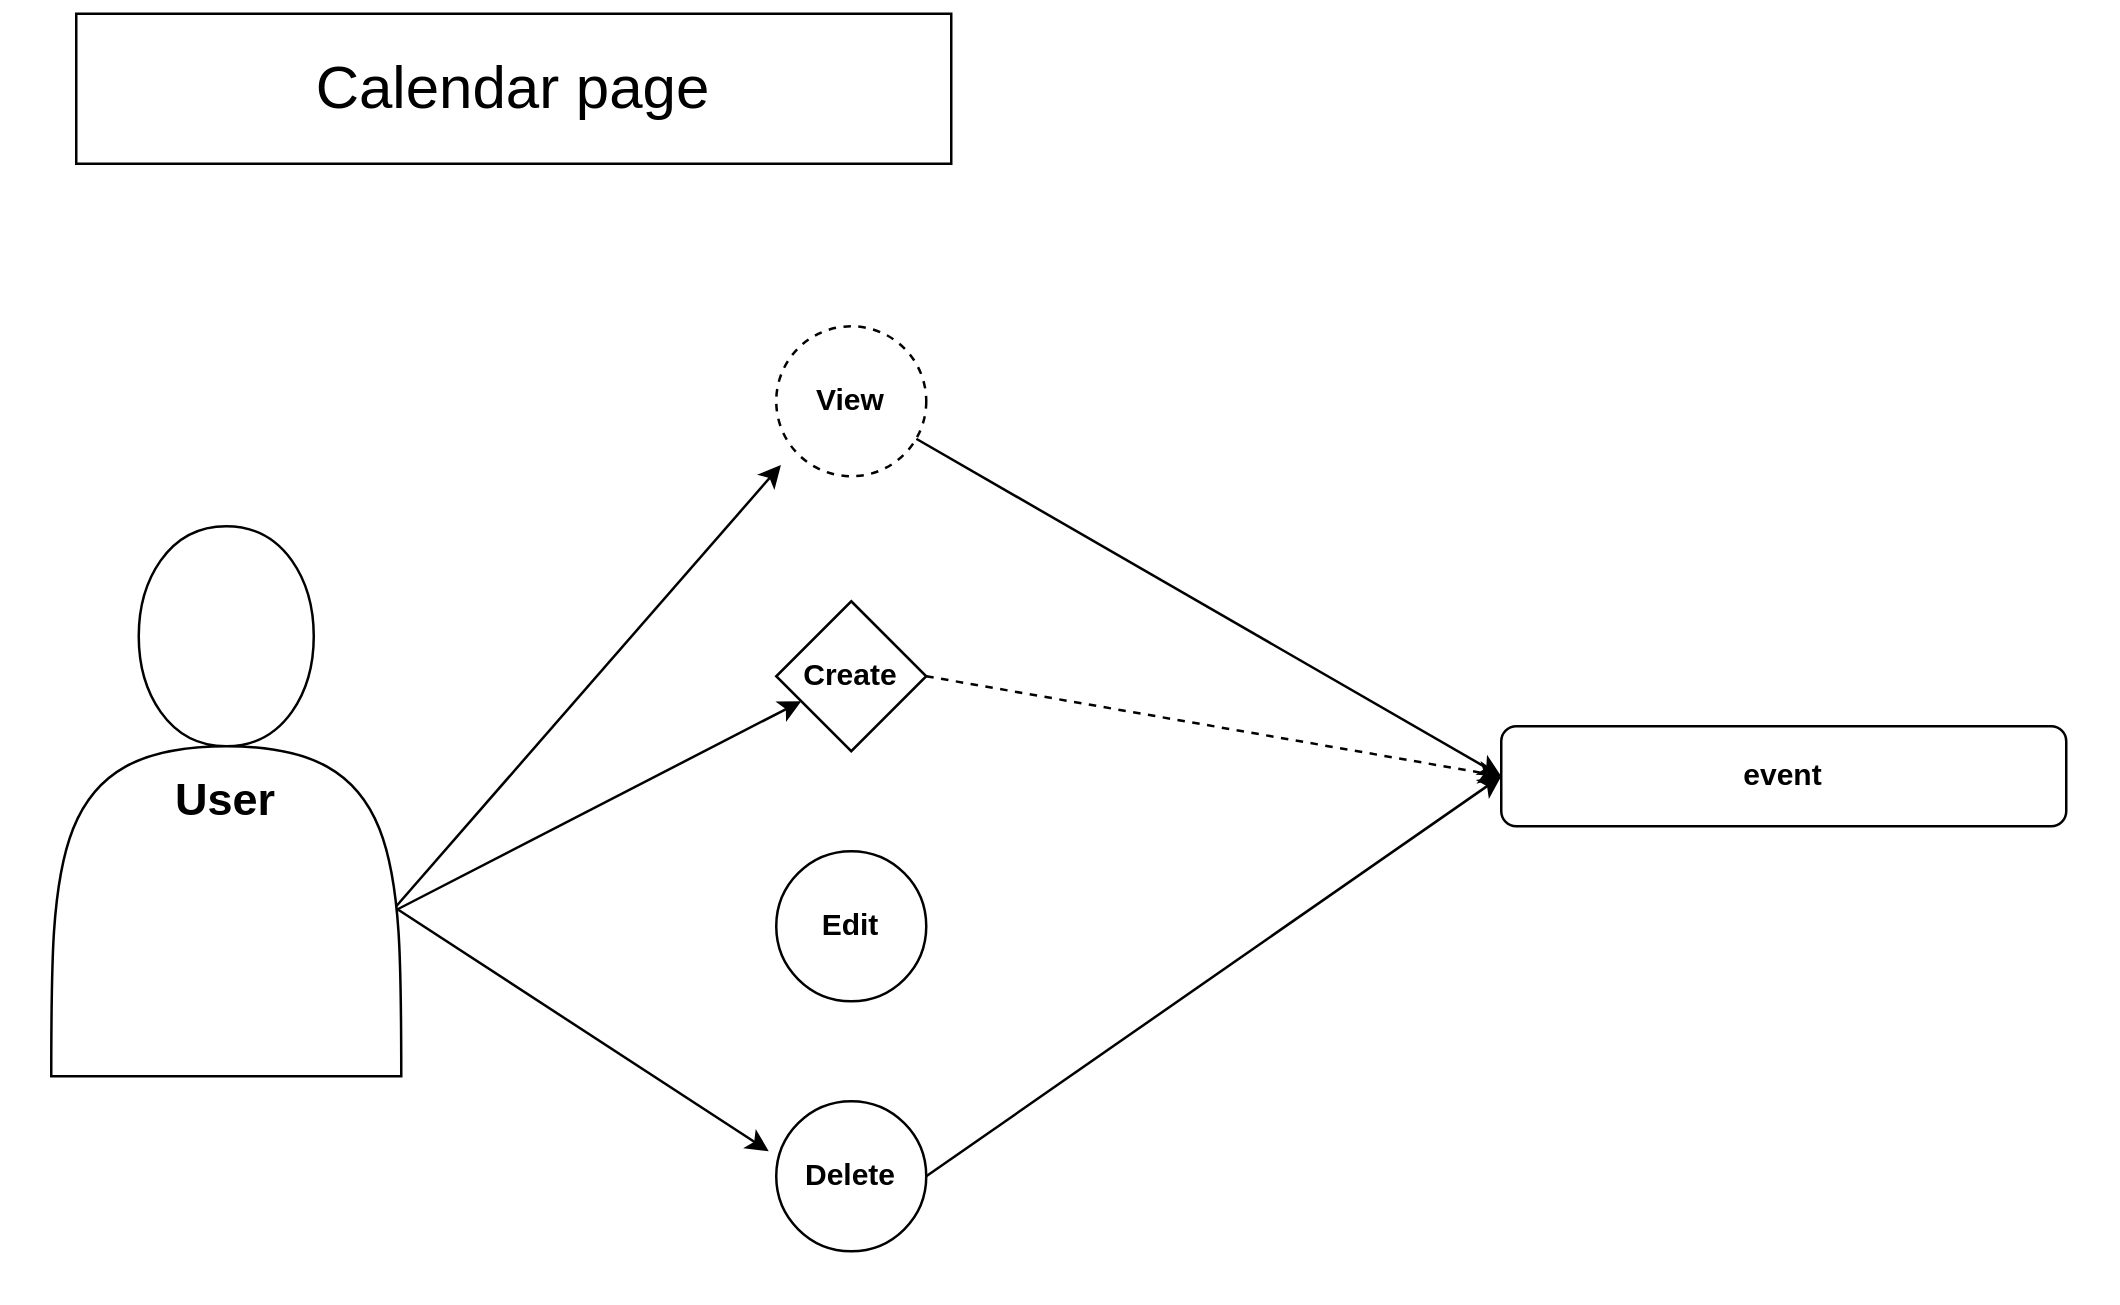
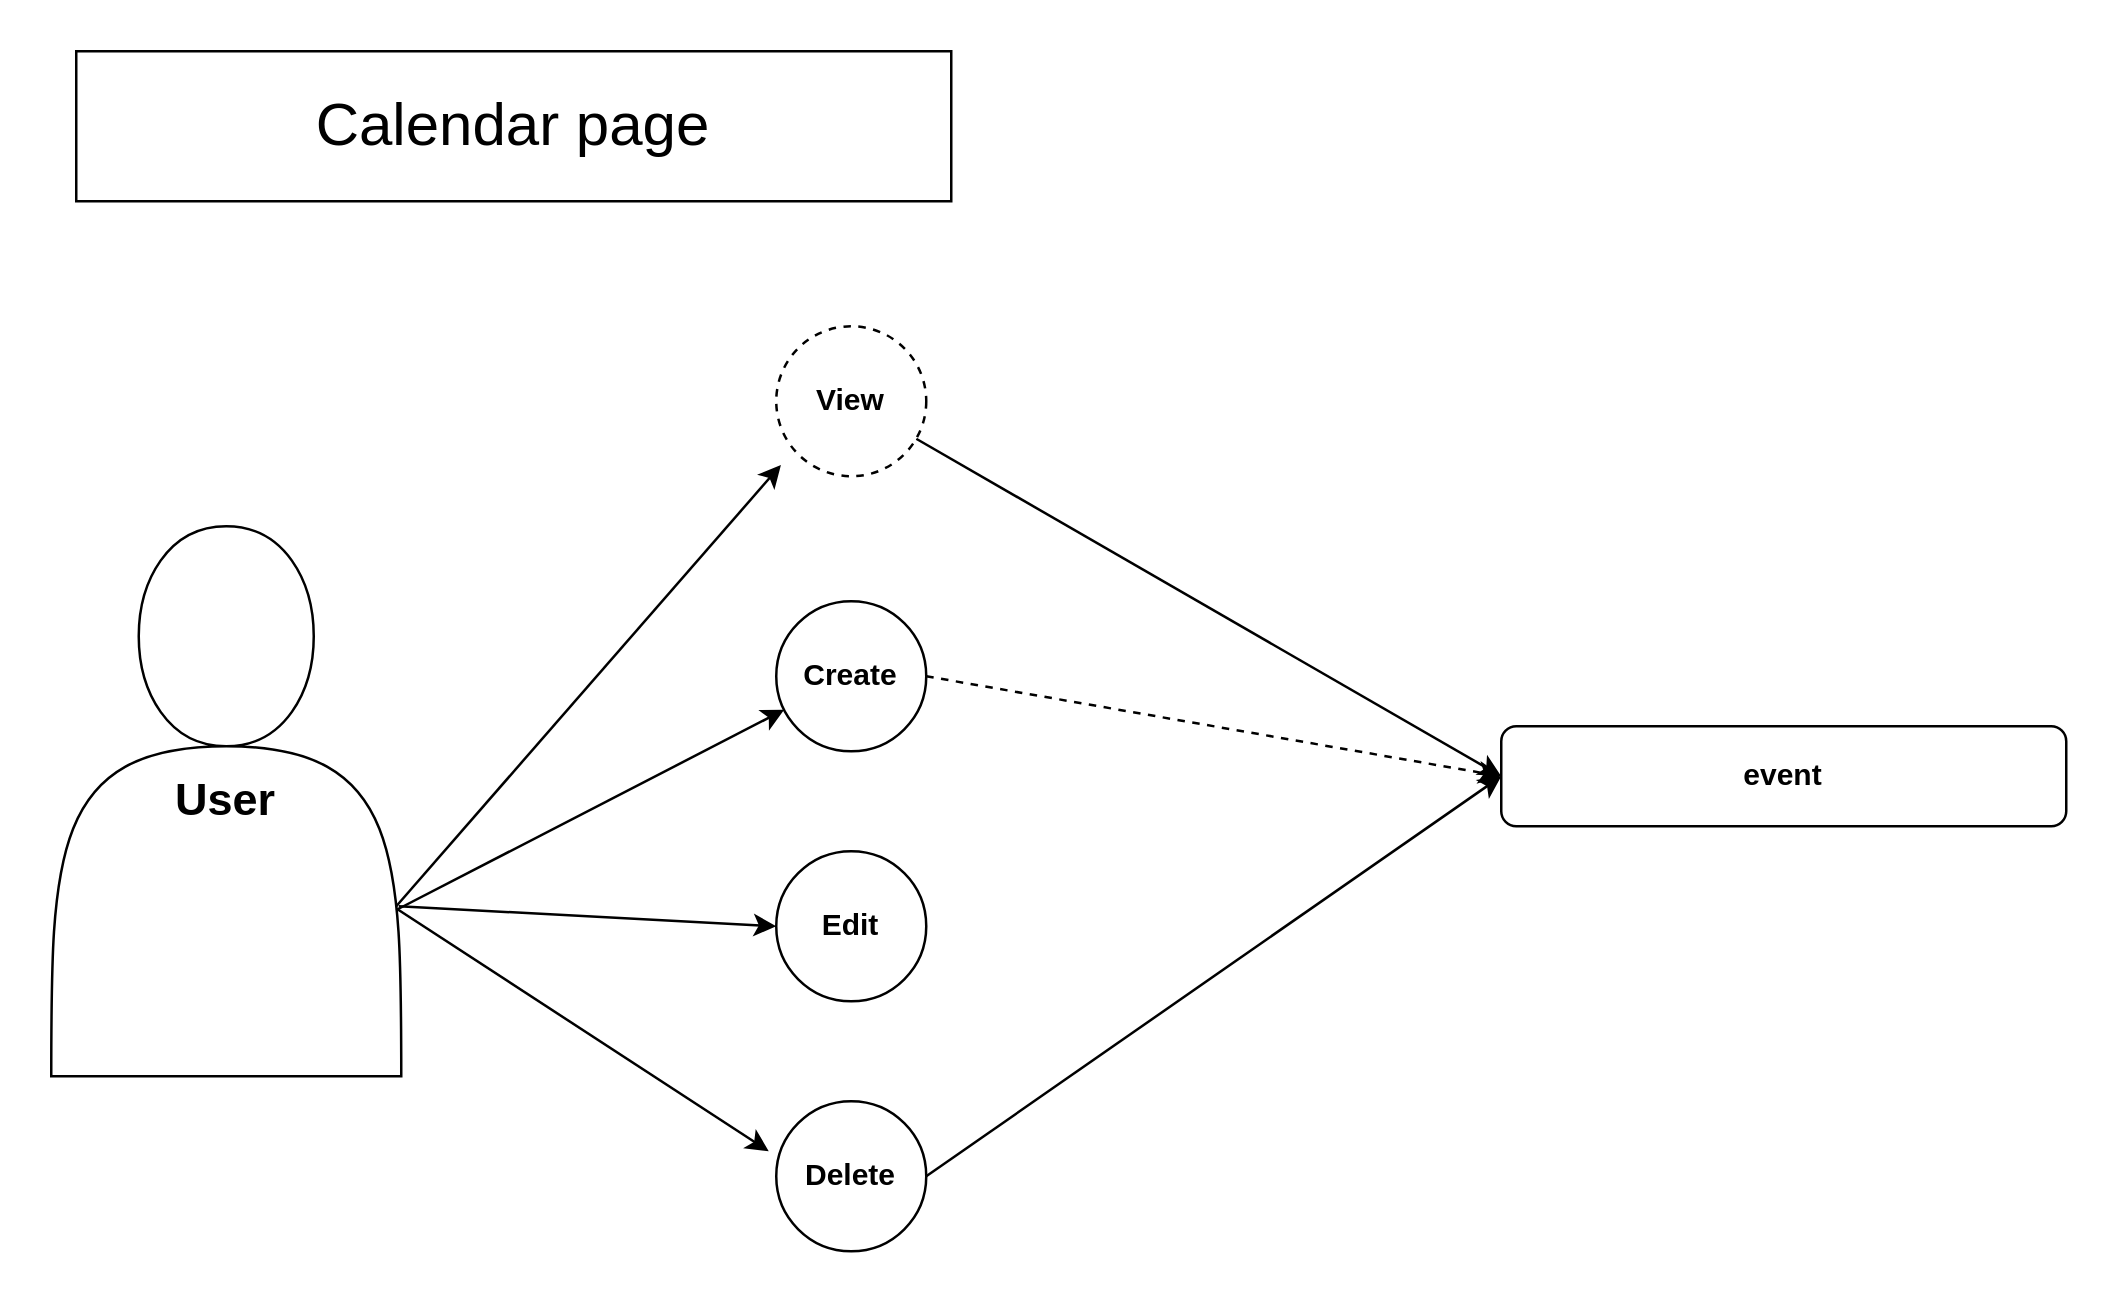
  <mxCell id="0" />
  <mxCell id="1" parent="0" />
  <mxCell id="2" value="" style="endArrow=classic;html=1;" edge="1" parent="1" source="9"><mxGeometry width="50" height="50" relative="1" as="geometry"><mxPoint x="180" y="290" as="sourcePoint" /><mxPoint x="600" y="310" as="targetPoint" /></mxGeometry></mxCell>
  <mxCell id="3" value="" style="endArrow=classic;html=1;exitX=1;exitY=0.5;exitDx=0;exitDy=0;entryX=0;entryY=0.5;entryDx=0;entryDy=0;dashed=1;" edge="1" parent="1" source="7" target="5"><mxGeometry width="50" height="50" relative="1" as="geometry"><mxPoint x="180" y="290" as="sourcePoint" /><mxPoint x="590" y="300" as="targetPoint" /></mxGeometry></mxCell>
  <mxCell id="4" value="" style="endArrow=classic;html=1;exitX=1;exitY=0.5;exitDx=0;exitDy=0;entryX=0;entryY=0.5;entryDx=0;entryDy=0;" edge="1" parent="1" source="13" target="5"><mxGeometry width="50" height="50" relative="1" as="geometry"><mxPoint x="180" y="290" as="sourcePoint" /><mxPoint x="590" y="320" as="targetPoint" /></mxGeometry></mxCell>
  <mxCell id="5" value="&lt;div&gt;&lt;span style=&quot;background-color: transparent;&quot;&gt;event&lt;/span&gt;&lt;/div&gt;" style="rounded=1;whiteSpace=wrap;html=1;fontStyle=1" vertex="1" parent="1"><mxGeometry x="600" y="290" width="226" height="40" as="geometry" /></mxCell>
  <mxCell id="6" value="" style="endArrow=classic;html=1;entryX=0;entryY=0.75;entryDx=0;entryDy=0;exitX=0.979;exitY=0.7;exitDx=0;exitDy=0;exitPerimeter=0;" edge="1" parent="1" target="7"><mxGeometry width="50" height="50" relative="1" as="geometry"><mxPoint x="157" y="364" as="sourcePoint" /><mxPoint x="410" y="320" as="targetPoint" /></mxGeometry></mxCell>
- <mxCell id="7" value="&lt;b&gt;Create&lt;/b&gt;" style="rhombus;whiteSpace=wrap;html=1;aspect=fixed;" vertex="1" parent="1"><mxGeometry x="310" y="240" width="60" height="60" as="geometry" /></mxCell>
+ <mxCell id="7" value="&lt;b&gt;Create&lt;/b&gt;" style="ellipse;whiteSpace=wrap;html=1;aspect=fixed;" vertex="1" parent="1"><mxGeometry x="310" y="240" width="60" height="60" as="geometry" /></mxCell>
  <mxCell id="8" value="" style="endArrow=classic;html=1;entryX=0.031;entryY=0.925;entryDx=0;entryDy=0;entryPerimeter=0;exitX=0.986;exitY=0.691;exitDx=0;exitDy=0;exitPerimeter=0;" edge="1" parent="1" target="9"><mxGeometry width="50" height="50" relative="1" as="geometry"><mxPoint x="158" y="362" as="sourcePoint" /><mxPoint x="337" y="127" as="targetPoint" /></mxGeometry></mxCell>
  <mxCell id="9" value="&lt;span style=&quot;color: rgb(0, 0, 0); font-weight: 700;&quot;&gt;View&lt;/span&gt;" style="ellipse;whiteSpace=wrap;html=1;aspect=fixed;dashed=1;" vertex="1" parent="1"><mxGeometry x="310" y="130" width="60" height="60" as="geometry" /></mxCell>
  <mxCell id="10" value="&lt;font style=&quot;font-size: 18px;&quot;&gt;&lt;b&gt;User&lt;/b&gt;&lt;/font&gt;" style="shape=actor;whiteSpace=wrap;html=1;" vertex="1" parent="1"><mxGeometry x="20" y="210" width="140" height="220" as="geometry" /></mxCell>
- <mxCell id="11" value="&lt;font style=&quot;font-size: 24px;&quot;&gt;Calendar page&lt;/font&gt;" style="rounded=0;whiteSpace=wrap;html=1;" vertex="1" parent="1"><mxGeometry x="30" y="5" width="350" height="60" as="geometry" /></mxCell>
+ <mxCell id="11" value="&lt;font style=&quot;font-size: 24px;&quot;&gt;Calendar page&lt;/font&gt;" style="rounded=0;whiteSpace=wrap;html=1;" vertex="1" parent="1"><mxGeometry x="30" y="20" width="350" height="60" as="geometry" /></mxCell>
  <mxCell id="12" value="&lt;b&gt;Edit&lt;/b&gt;" style="ellipse;whiteSpace=wrap;html=1;aspect=fixed;" vertex="1" parent="1"><mxGeometry x="310" y="340" width="60" height="60" as="geometry" /></mxCell>
  <mxCell id="13" value="&lt;b&gt;Delete&lt;/b&gt;" style="ellipse;whiteSpace=wrap;html=1;aspect=fixed;" vertex="1" parent="1"><mxGeometry x="310" y="440" width="60" height="60" as="geometry" /></mxCell>
+ <mxCell id="14" value="" style="endArrow=classic;html=1;entryX=0;entryY=0.5;entryDx=0;entryDy=0;exitX=0.993;exitY=0.691;exitDx=0;exitDy=0;exitPerimeter=0;" edge="1" parent="1" source="10" target="12"><mxGeometry width="50" height="50" relative="1" as="geometry"><mxPoint x="167" y="374" as="sourcePoint" /><mxPoint x="323" y="293" as="targetPoint" /></mxGeometry></mxCell>
  <mxCell id="15" value="" style="endArrow=classic;html=1;entryX=-0.05;entryY=0.333;entryDx=0;entryDy=0;exitX=0.986;exitY=0.695;exitDx=0;exitDy=0;exitPerimeter=0;entryPerimeter=0;" edge="1" parent="1" source="10" target="13"><mxGeometry width="50" height="50" relative="1" as="geometry"><mxPoint x="177" y="384" as="sourcePoint" /><mxPoint x="333" y="303" as="targetPoint" /></mxGeometry></mxCell>
